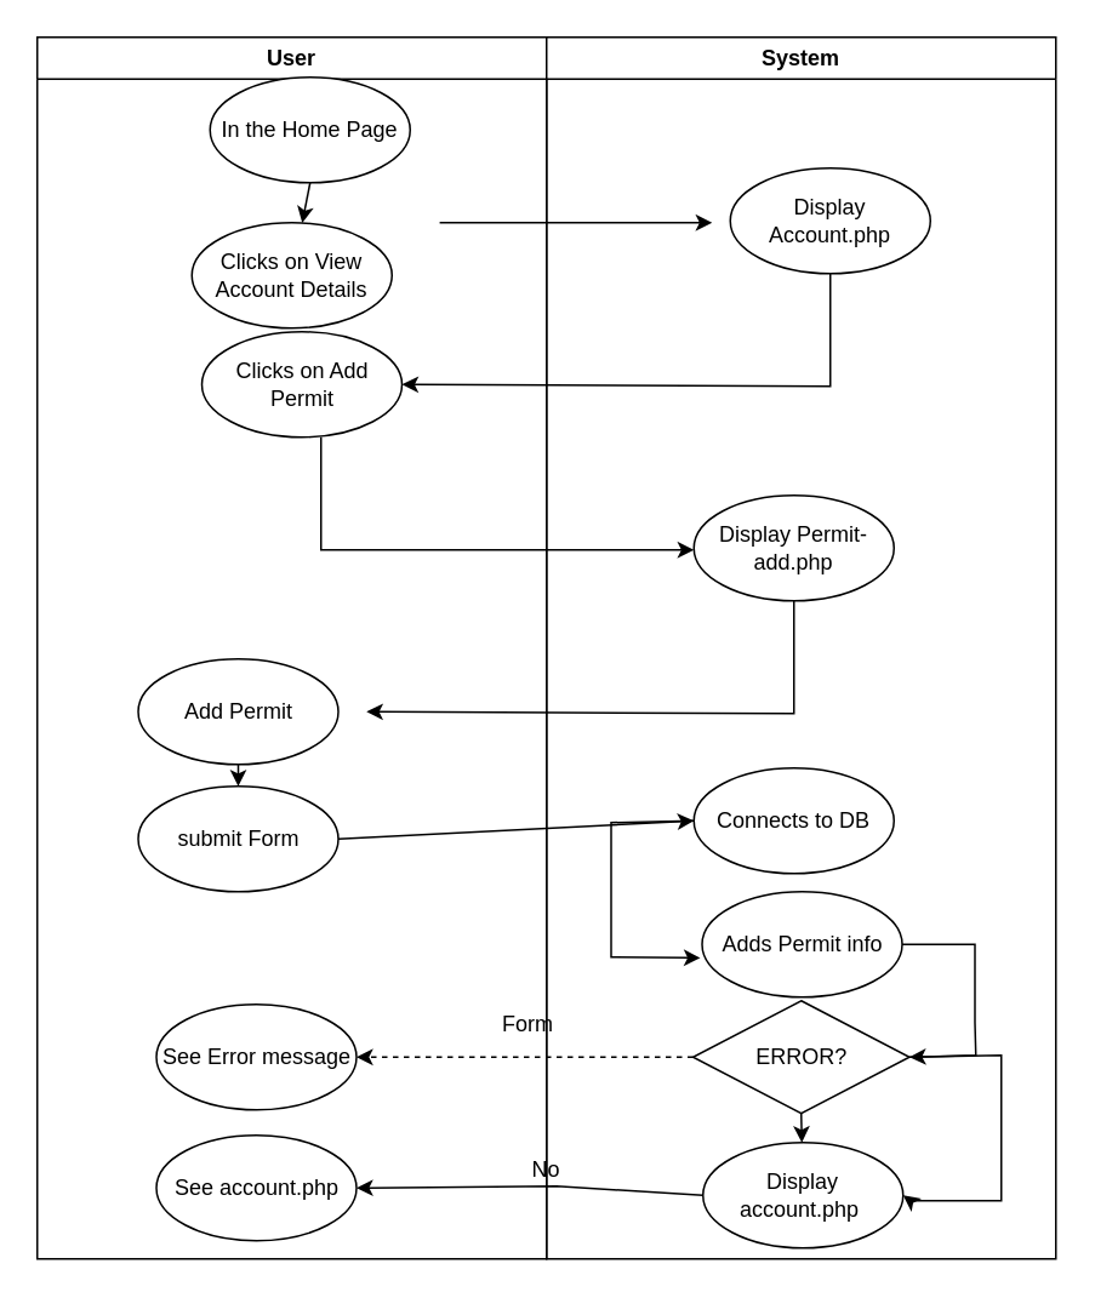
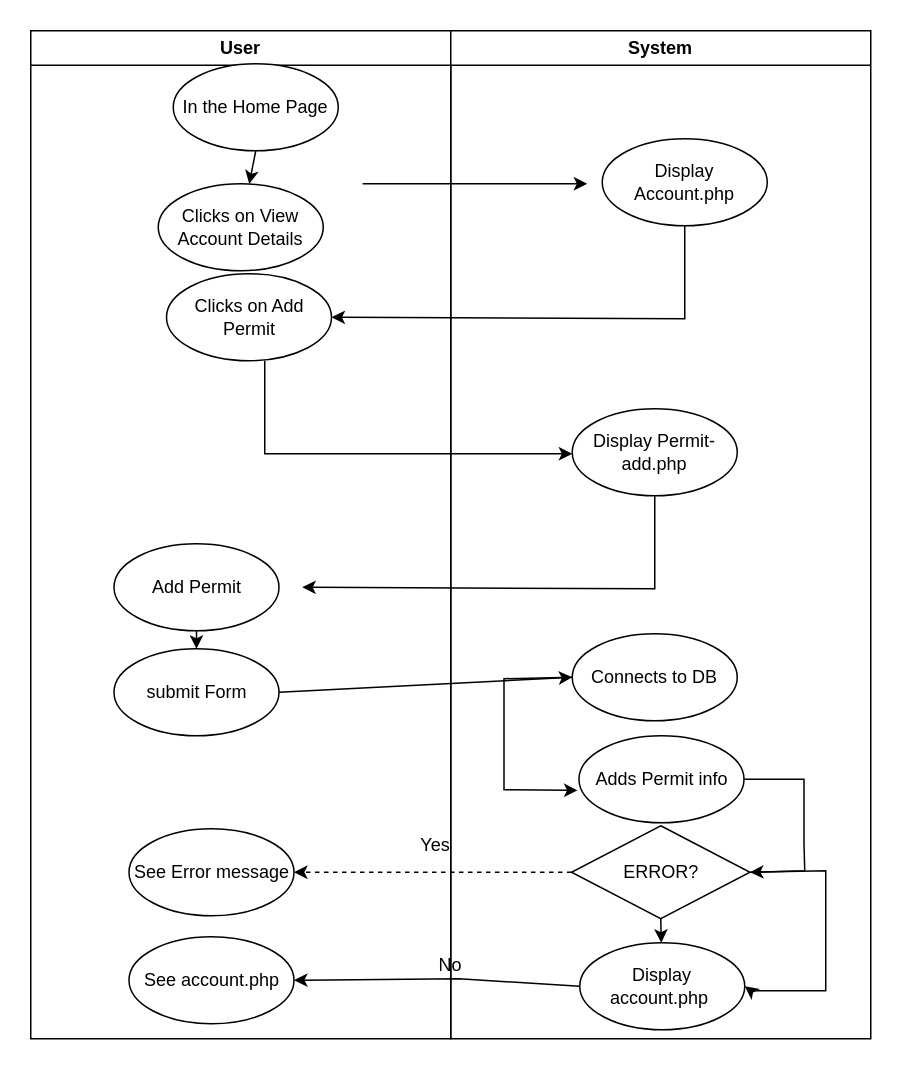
  <mxCell id="0" />
  <mxCell id="1" parent="0" />
  <mxCell id="2" value="User" style="swimlane;whiteSpace=wrap" parent="1" vertex="1"><mxGeometry x="20" y="20" width="280" height="672" as="geometry" /></mxCell>
  <mxCell id="3" value="In the Home Page" style="ellipse;whiteSpace=wrap;html=1;" parent="2" vertex="1"><mxGeometry x="95" y="22" width="110" height="58" as="geometry" /></mxCell>
  <mxCell id="4" value="Clicks on View Account Details" style="ellipse;whiteSpace=wrap;html=1;" parent="2" vertex="1"><mxGeometry x="85" y="102" width="110" height="58" as="geometry" /></mxCell>
  <mxCell id="5" value="" style="endArrow=classic;html=1;rounded=0;exitX=0.5;exitY=1;exitDx=0;exitDy=0;" parent="2" source="3" target="4" edge="1"><mxGeometry width="50" height="50" relative="1" as="geometry"><mxPoint x="584.73" y="220" as="sourcePoint" /><mxPoint x="584.5" y="266.38" as="targetPoint" /></mxGeometry></mxCell>
  <mxCell id="6" value="See Error message" style="ellipse;whiteSpace=wrap;html=1;" parent="2" vertex="1"><mxGeometry x="65.5" y="532" width="110" height="58" as="geometry" /></mxCell>
  <mxCell id="7" value="See account.php" style="ellipse;whiteSpace=wrap;html=1;" parent="2" vertex="1"><mxGeometry x="65.5" y="604" width="110" height="58" as="geometry" /></mxCell>
  <mxCell id="8" value="System" style="swimlane;whiteSpace=wrap" parent="1" vertex="1"><mxGeometry x="300" y="20" width="280" height="672" as="geometry" /></mxCell>
  <mxCell id="9" value="" style="endArrow=classic;html=1;rounded=0;exitX=0.543;exitY=0.89;exitDx=0;exitDy=0;exitPerimeter=0;" parent="8" edge="1"><mxGeometry width="50" height="50" relative="1" as="geometry"><mxPoint x="-58.77" y="102" as="sourcePoint" /><mxPoint x="91" y="102" as="targetPoint" /></mxGeometry></mxCell>
  <mxCell id="10" value="Display Account.php" style="ellipse;whiteSpace=wrap;html=1;" parent="8" vertex="1"><mxGeometry x="101" y="72" width="110" height="58" as="geometry" /></mxCell>
  <mxCell id="11" value="" style="endArrow=classic;html=1;rounded=0;exitX=0.5;exitY=1;exitDx=0;exitDy=0;entryX=1;entryY=0.5;entryDx=0;entryDy=0;" parent="8" source="10" target="12" edge="1"><mxGeometry width="50" height="50" relative="1" as="geometry"><mxPoint x="71" y="100.5" as="sourcePoint" /><mxPoint x="220.77" y="100.5" as="targetPoint" /><Array as="points"><mxPoint x="156" y="192" /></Array></mxGeometry></mxCell>
  <mxCell id="12" value="Clicks on Add Permit" style="ellipse;whiteSpace=wrap;html=1;" parent="8" vertex="1"><mxGeometry x="-189.5" y="162" width="110" height="58" as="geometry" /></mxCell>
  <mxCell id="13" value="" style="endArrow=classic;html=1;rounded=0;exitX=0.5;exitY=1;exitDx=0;exitDy=0;" parent="8" edge="1"><mxGeometry width="50" height="50" relative="1" as="geometry"><mxPoint x="-124" y="220" as="sourcePoint" /><mxPoint x="81" y="282" as="targetPoint" /><Array as="points"><mxPoint x="-124" y="282" /></Array></mxGeometry></mxCell>
  <mxCell id="14" value="Display Permit-add.php" style="ellipse;whiteSpace=wrap;html=1;" parent="8" vertex="1"><mxGeometry x="81" y="252" width="110" height="58" as="geometry" /></mxCell>
  <mxCell id="15" value="" style="endArrow=classic;html=1;rounded=0;exitX=0.5;exitY=1;exitDx=0;exitDy=0;entryX=1;entryY=0.5;entryDx=0;entryDy=0;" parent="8" edge="1"><mxGeometry width="50" height="50" relative="1" as="geometry"><mxPoint x="136" y="310" as="sourcePoint" /><mxPoint x="-99" y="371" as="targetPoint" /><Array as="points"><mxPoint x="136" y="372" /></Array></mxGeometry></mxCell>
  <mxCell id="16" value="Add Permit" style="ellipse;whiteSpace=wrap;html=1;" parent="8" vertex="1"><mxGeometry x="-224.5" y="342" width="110" height="58" as="geometry" /></mxCell>
  <mxCell id="17" value="submit Form" style="ellipse;whiteSpace=wrap;html=1;" parent="8" vertex="1"><mxGeometry x="-224.5" y="412" width="110" height="58" as="geometry" /></mxCell>
  <mxCell id="18" value="Connects to&lt;span style=&quot;color: rgba(0, 0, 0, 0); font-family: monospace; font-size: 0px; text-align: start; text-wrap-mode: nowrap;&quot;&gt;%3CmxGraphModel%3E%3Croot%3E%3CmxCell%20id%3D%220%22%2F%3E%3CmxCell%20id%3D%221%22%20parent%3D%220%22%2F%3E%3CmxCell%20id%3D%222%22%20value%3D%22submit%20Form%22%20style%3D%22ellipse%3BwhiteSpace%3Dwrap%3Bhtml%3D1%3B%22%20vertex%3D%221%22%20parent%3D%221%22%3E%3CmxGeometry%20x%3D%22220%22%20y%3D%22620%22%20width%3D%22110%22%20height%3D%2258%22%20as%3D%22geometry%22%2F%3E%3C%2FmxCell%3E%3C%2Froot%3E%3C%2FmxGraphModel%3E&lt;/span&gt;&amp;nbsp;DB" style="ellipse;whiteSpace=wrap;html=1;" parent="8" vertex="1"><mxGeometry x="81" y="402" width="110" height="58" as="geometry" /></mxCell>
  <mxCell id="19" value="Adds Permit info" style="ellipse;whiteSpace=wrap;html=1;" parent="8" vertex="1"><mxGeometry x="85.5" y="470" width="110" height="58" as="geometry" /></mxCell>
  <mxCell id="20" value="ERROR?" style="rhombus;whiteSpace=wrap;html=1;" parent="8" vertex="1"><mxGeometry x="80.5" y="530" width="119" height="62" as="geometry" /></mxCell>
  <mxCell id="21" value="Display account.php&amp;nbsp;" style="ellipse;whiteSpace=wrap;html=1;" parent="8" vertex="1"><mxGeometry x="86" y="608" width="110" height="58" as="geometry" /></mxCell>
  <mxCell id="22" value="" style="endArrow=classic;html=1;rounded=0;exitX=0;exitY=0.5;exitDx=0;exitDy=0;entryX=-0.009;entryY=0.628;entryDx=0;entryDy=0;entryPerimeter=0;" parent="8" source="18" target="19" edge="1"><mxGeometry width="50" height="50" relative="1" as="geometry"><mxPoint x="-4.5" y="462" as="sourcePoint" /><mxPoint x="45.5" y="412" as="targetPoint" /><Array as="points"><mxPoint x="35.5" y="432" /><mxPoint x="35.5" y="506" /></Array></mxGeometry></mxCell>
  <mxCell id="23" value="" style="endArrow=classic;html=1;rounded=0;exitX=1;exitY=0.5;exitDx=0;exitDy=0;entryX=1;entryY=0.5;entryDx=0;entryDy=0;" parent="8" source="19" edge="1" target="20"><mxGeometry width="50" height="50" relative="1" as="geometry"><mxPoint x="82" y="502" as="sourcePoint" /><mxPoint x="195.5" y="572" as="targetPoint" /><Array as="points"><mxPoint x="235.5" y="499" /><mxPoint x="235.5" y="542" /><mxPoint x="236" y="560" /></Array></mxGeometry></mxCell>
  <mxCell id="24" value="" style="endArrow=classic;html=1;rounded=0;exitX=0.5;exitY=1;exitDx=0;exitDy=0;entryX=0.5;entryY=0;entryDx=0;entryDy=0;" parent="8" source="16" target="17" edge="1"><mxGeometry width="50" height="50" relative="1" as="geometry"><mxPoint y="240" as="sourcePoint" /><mxPoint x="50" y="190" as="targetPoint" /></mxGeometry></mxCell>
  <mxCell id="25" value="" style="endArrow=classic;html=1;rounded=0;exitX=1;exitY=0.5;exitDx=0;exitDy=0;entryX=1;entryY=0.5;entryDx=0;entryDy=0;" parent="8" source="20" target="21" edge="1"><mxGeometry width="50" height="50" relative="1" as="geometry"><mxPoint y="560" as="sourcePoint" /><mxPoint x="50" y="510" as="targetPoint" /><Array as="points"><mxPoint x="250" y="560" /><mxPoint x="250" y="640" /><mxPoint x="200" y="640" /></Array></mxGeometry></mxCell>
  <mxCell id="26" value="" style="endArrow=classic;html=1;rounded=0;exitX=1;exitY=0.5;exitDx=0;exitDy=0;entryX=0;entryY=0.5;entryDx=0;entryDy=0;" parent="8" source="17" target="18" edge="1"><mxGeometry width="50" height="50" relative="1" as="geometry"><mxPoint y="290" as="sourcePoint" /><mxPoint x="50" y="240" as="targetPoint" /></mxGeometry></mxCell>
  <mxCell id="27" value="" style="endArrow=classic;html=1;rounded=0;exitX=0.5;exitY=1;exitDx=0;exitDy=0;" parent="8" source="20" target="21" edge="1"><mxGeometry width="50" height="50" relative="1" as="geometry"><mxPoint y="500" as="sourcePoint" /><mxPoint x="50" y="450" as="targetPoint" /></mxGeometry></mxCell>
- <mxCell id="28" value="Form" style="text;html=1;align=center;verticalAlign=middle;whiteSpace=wrap;rounded=0;" parent="8" vertex="1"><mxGeometry x="-40" y="528" width="60" height="30" as="geometry" /></mxCell>
+ <mxCell id="28" value="Yes" style="text;html=1;align=center;verticalAlign=middle;whiteSpace=wrap;rounded=0;" parent="8" vertex="1"><mxGeometry x="-40" y="528" width="60" height="30" as="geometry" /></mxCell>
  <mxCell id="29" value="No" style="text;html=1;align=center;verticalAlign=middle;whiteSpace=wrap;rounded=0;" parent="8" vertex="1"><mxGeometry x="-30" y="608" width="60" height="30" as="geometry" /></mxCell>
  <mxCell id="30" value="" style="endArrow=classic;html=1;rounded=0;exitX=0;exitY=0.5;exitDx=0;exitDy=0;entryX=1;entryY=0.5;entryDx=0;entryDy=0;dashed=1;" parent="1" source="20" target="6" edge="1"><mxGeometry width="50" height="50" relative="1" as="geometry"><mxPoint x="295.5" y="612" as="sourcePoint" /><mxPoint x="345.5" y="562" as="targetPoint" /></mxGeometry></mxCell>
  <mxCell id="31" value="" style="endArrow=classic;html=1;rounded=0;exitX=0;exitY=0.5;exitDx=0;exitDy=0;entryX=1;entryY=0.5;entryDx=0;entryDy=0;" parent="1" source="21" target="7" edge="1"><mxGeometry width="50" height="50" relative="1" as="geometry"><mxPoint x="390.5" y="603" as="sourcePoint" /><mxPoint x="205.5" y="591" as="targetPoint" /><Array as="points"><mxPoint x="305.5" y="652" /></Array></mxGeometry></mxCell>
